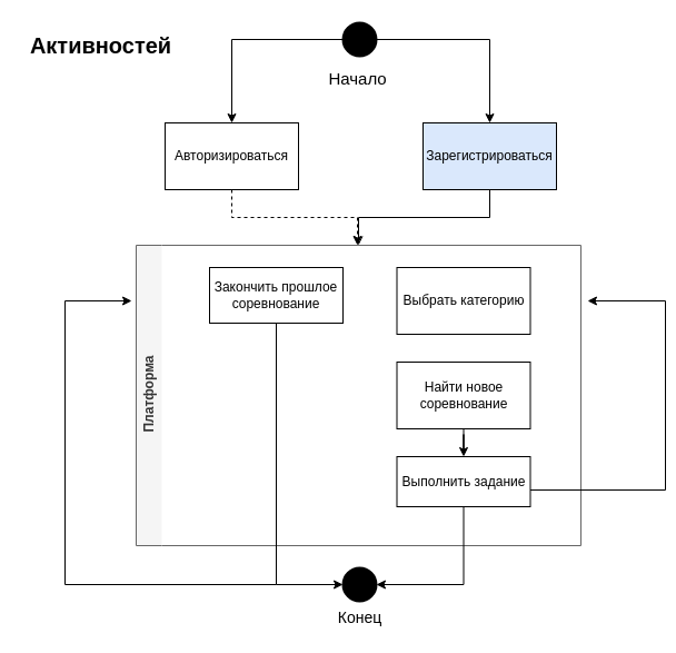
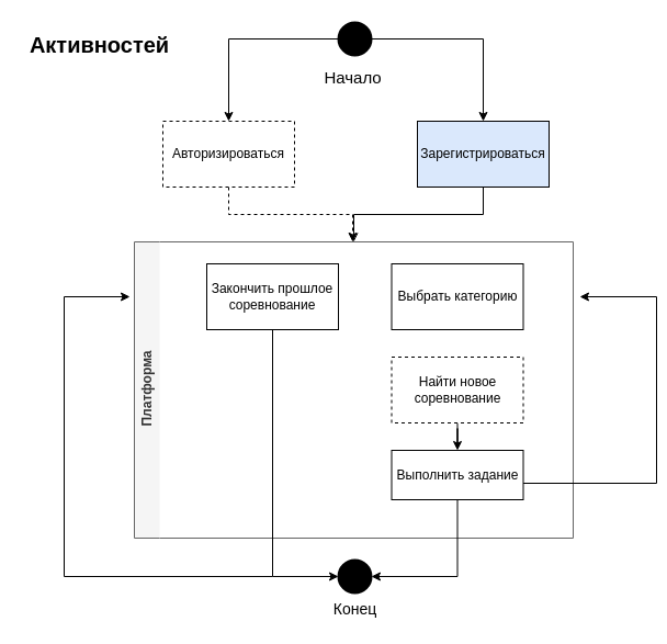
  <mxCell id="0" />
  <mxCell id="1" parent="0" />
  <mxCell id="2" style="edgeStyle=orthogonalEdgeStyle;rounded=0;orthogonalLoop=1;jettySize=auto;html=1;entryX=0.5;entryY=0;entryDx=0;entryDy=0;" edge="1" parent="1" source="4" target="17"><mxGeometry relative="1" as="geometry" /></mxCell>
  <mxCell id="3" style="edgeStyle=orthogonalEdgeStyle;rounded=0;orthogonalLoop=1;jettySize=auto;html=1;" edge="1" parent="1" source="4" target="15"><mxGeometry relative="1" as="geometry" /></mxCell>
  <mxCell id="4" value="" style="strokeWidth=2;html=1;shape=mxgraph.flowchart.start_2;whiteSpace=wrap;fillColor=#000000;" parent="1" vertex="1"><mxGeometry x="308" y="20" width="30" height="30" as="geometry" /></mxCell>
  <mxCell id="5" value="&lt;font style=&quot;font-size: 15px&quot;&gt;Начало&lt;/font&gt;" style="text;html=1;align=center;verticalAlign=middle;resizable=0;points=[];;autosize=1;" parent="1" vertex="1"><mxGeometry x="286" y="60" width="70" height="20" as="geometry" /></mxCell>
  <mxCell id="6" value="" style="edgeStyle=orthogonalEdgeStyle;orthogonalLoop=1;jettySize=auto;html=1;rounded=0;dashed=1;" parent="1" source="15" target="7" edge="1"><mxGeometry relative="1" as="geometry"><mxPoint x="206.5" y="180" as="sourcePoint" /><Array as="points"><mxPoint x="208" y="195" /><mxPoint x="321" y="195" /></Array></mxGeometry></mxCell>
  <mxCell id="7" value="Платформа" style="swimlane;html=1;horizontal=0;swimlaneLine=0;fillColor=#f5f5f5;strokeColor=#666666;fontColor=#333333;" parent="1" vertex="1"><mxGeometry x="122" y="220" width="400" height="270" as="geometry" /></mxCell>
- <mxCell id="8" value="Закончить прошлое соревнование" style="rounded=0;whiteSpace=wrap;html=1;" vertex="1" parent="7"><mxGeometry x="66" y="20" width="120" height="50" as="geometry" /></mxCell>
+ <mxCell id="8" value="Закончить прошлое соревнование" style="rounded=0;whiteSpace=wrap;html=1;" vertex="1" parent="7"><mxGeometry x="66" y="20" width="120" height="60" as="geometry" /></mxCell>
  <mxCell id="9" value="" style="edgeStyle=orthogonalEdgeStyle;rounded=0;orthogonalLoop=1;jettySize=auto;html=1;" edge="1" parent="7" source="10" target="12"><mxGeometry relative="1" as="geometry" /></mxCell>
- <mxCell id="10" value="Найти новое соревнование" style="rounded=0;whiteSpace=wrap;html=1;" vertex="1" parent="7"><mxGeometry x="234.5" y="105" width="120" height="60" as="geometry" /></mxCell>
+ <mxCell id="10" value="Найти новое соревнование" style="rounded=0;whiteSpace=wrap;html=1;dashed=1;" vertex="1" parent="7"><mxGeometry x="234.5" y="105" width="120" height="60" as="geometry" /></mxCell>
  <mxCell id="11" value="" style="edgeStyle=orthogonalEdgeStyle;rounded=0;orthogonalLoop=1;jettySize=auto;html=1;" edge="1" parent="7" source="12"><mxGeometry relative="1" as="geometry"><mxPoint x="406" y="50" as="targetPoint" /><Array as="points"><mxPoint x="476" y="220" /><mxPoint x="476" y="50" /></Array></mxGeometry></mxCell>
  <mxCell id="12" value="Выполнить задание" style="rounded=0;whiteSpace=wrap;html=1;" vertex="1" parent="7"><mxGeometry x="234.5" y="190" width="120" height="45" as="geometry" /></mxCell>
  <mxCell id="13" value="Выбрать категорию" style="rounded=0;whiteSpace=wrap;html=1;" vertex="1" parent="7"><mxGeometry x="234.5" y="20" width="120" height="60" as="geometry" /></mxCell>
  <mxCell id="14" value="&lt;font style=&quot;font-size: 20px&quot;&gt;&lt;b&gt;Активностей&lt;/b&gt;&lt;/font&gt;" style="text;html=1;align=center;verticalAlign=middle;resizable=0;points=[];;autosize=1;" parent="1" vertex="1"><mxGeometry x="20" y="30" width="140" height="20" as="geometry" /></mxCell>
- <mxCell id="15" value="Авторизироваться" style="rounded=0;whiteSpace=wrap;html=1;" vertex="1" parent="1"><mxGeometry x="148" y="110" width="120" height="60" as="geometry" /></mxCell>
+ <mxCell id="15" value="Авторизироваться" style="rounded=0;whiteSpace=wrap;html=1;dashed=1;" vertex="1" parent="1"><mxGeometry x="148" y="110" width="120" height="60" as="geometry" /></mxCell>
  <mxCell id="16" style="edgeStyle=orthogonalEdgeStyle;rounded=0;orthogonalLoop=1;jettySize=auto;html=1;entryX=0.5;entryY=0;entryDx=0;entryDy=0;endArrow=open;" edge="1" parent="1" source="17" target="7"><mxGeometry relative="1" as="geometry" /></mxCell>
  <mxCell id="17" value="Зарегистрироваться" style="rounded=0;whiteSpace=wrap;html=1;fillColor=#dae8fc;" vertex="1" parent="1"><mxGeometry x="380" y="110" width="120" height="60" as="geometry" /></mxCell>
  <mxCell id="18" style="edgeStyle=orthogonalEdgeStyle;rounded=0;orthogonalLoop=1;jettySize=auto;html=1;entryX=0;entryY=0.5;entryDx=0;entryDy=0;entryPerimeter=0;" edge="1" parent="1" source="8" target="20"><mxGeometry relative="1" as="geometry"><mxPoint x="248" y="510" as="targetPoint" /></mxGeometry></mxCell>
  <mxCell id="19" style="edgeStyle=orthogonalEdgeStyle;rounded=0;orthogonalLoop=1;jettySize=auto;html=1;entryX=1;entryY=0.5;entryDx=0;entryDy=0;entryPerimeter=0;" edge="1" parent="1" source="12" target="20"><mxGeometry relative="1" as="geometry"><mxPoint x="416.5" y="510" as="targetPoint" /><Array as="points"><mxPoint x="416" y="525" /></Array></mxGeometry></mxCell>
  <mxCell id="20" value="" style="strokeWidth=2;html=1;shape=mxgraph.flowchart.start_2;whiteSpace=wrap;fillColor=#000000;" vertex="1" parent="1"><mxGeometry x="308" y="510" width="30" height="30" as="geometry" /></mxCell>
  <mxCell id="21" value="&lt;font style=&quot;font-size: 14px&quot;&gt;Конец&lt;/font&gt;" style="text;html=1;align=center;verticalAlign=middle;resizable=0;points=[];;autosize=1;" vertex="1" parent="1"><mxGeometry x="298" y="544.5" width="50" height="20" as="geometry" /></mxCell>
  <mxCell id="22" style="edgeStyle=orthogonalEdgeStyle;rounded=0;orthogonalLoop=1;jettySize=auto;html=1;" edge="1" parent="1"><mxGeometry relative="1" as="geometry"><mxPoint x="118" y="270" as="targetPoint" /><mxPoint x="248" y="525" as="sourcePoint" /><Array as="points"><mxPoint x="58" y="525" /><mxPoint x="58" y="270" /><mxPoint x="118" y="270" /></Array></mxGeometry></mxCell>
